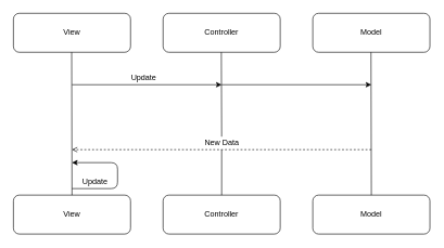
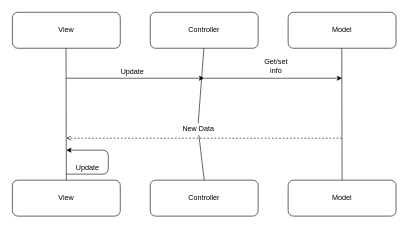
  <mxCell id="0" />
  <mxCell id="1" parent="0" />
  <mxCell id="2" value="View" style="rounded=1;whiteSpace=wrap;html=1;" parent="1" vertex="1"><mxGeometry x="20" y="20" width="180" height="60" as="geometry" /></mxCell>
  <mxCell id="3" value="View" style="rounded=1;whiteSpace=wrap;html=1;" parent="1" vertex="1"><mxGeometry x="20" y="300" width="180" height="60" as="geometry" /></mxCell>
  <mxCell id="4" value="" style="endArrow=none;html=1;exitX=0.5;exitY=0;exitDx=0;exitDy=0;" parent="1" source="3" edge="1"><mxGeometry width="50" height="50" relative="1" as="geometry"><mxPoint x="109.5" y="160" as="sourcePoint" /><mxPoint x="109.5" y="80" as="targetPoint" /></mxGeometry></mxCell>
  <mxCell id="5" value="Controller" style="rounded=1;whiteSpace=wrap;html=1;" parent="1" vertex="1"><mxGeometry x="250" y="20" width="180" height="60" as="geometry" /></mxCell>
  <mxCell id="6" value="Controller" style="rounded=1;whiteSpace=wrap;html=1;" parent="1" vertex="1"><mxGeometry x="250" y="300" width="180" height="60" as="geometry" /></mxCell>
  <mxCell id="7" value="" style="endArrow=none;html=1;exitX=0.5;exitY=0;exitDx=0;exitDy=0;" parent="1" source="16" edge="1"><mxGeometry width="50" height="50" relative="1" as="geometry"><mxPoint x="339.5" y="160" as="sourcePoint" /><mxPoint x="339.5" y="80" as="targetPoint" /></mxGeometry></mxCell>
  <mxCell id="8" value="Model" style="rounded=1;whiteSpace=wrap;html=1;" parent="1" vertex="1"><mxGeometry x="480" y="20" width="180" height="60" as="geometry" /></mxCell>
  <mxCell id="9" value="Model" style="rounded=1;whiteSpace=wrap;html=1;" parent="1" vertex="1"><mxGeometry x="480" y="300" width="180" height="60" as="geometry" /></mxCell>
  <mxCell id="10" value="" style="endArrow=none;html=1;exitX=0.5;exitY=0;exitDx=0;exitDy=0;" parent="1" source="9" edge="1"><mxGeometry width="50" height="50" relative="1" as="geometry"><mxPoint x="569.5" y="160" as="sourcePoint" /><mxPoint x="569.5" y="80" as="targetPoint" /></mxGeometry></mxCell>
  <mxCell id="11" value="" style="endArrow=classic;html=1;" parent="1" edge="1"><mxGeometry width="50" height="50" relative="1" as="geometry"><mxPoint x="110" y="130" as="sourcePoint" /><mxPoint x="340" y="130" as="targetPoint" /></mxGeometry></mxCell>
  <mxCell id="12" value="" style="endArrow=classic;html=1;" parent="1" edge="1"><mxGeometry width="50" height="50" relative="1" as="geometry"><mxPoint x="340" y="130" as="sourcePoint" /><mxPoint x="570" y="130" as="targetPoint" /></mxGeometry></mxCell>
  <mxCell id="13" value="Update" style="text;html=1;align=center;verticalAlign=middle;resizable=0;points=[];autosize=1;" parent="1" vertex="1"><mxGeometry x="195" y="110" width="50" height="20" as="geometry" /></mxCell>
+ <mxCell id="14" value="Get/set info" style="text;html=1;strokeColor=none;fillColor=none;align=center;verticalAlign=middle;whiteSpace=wrap;rounded=0;" parent="1" vertex="1"><mxGeometry x="440" y="100" width="40" height="20" as="geometry" /></mxCell>
  <mxCell id="15" value="" style="html=1;verticalAlign=bottom;labelBackgroundColor=none;endArrow=open;endFill=0;dashed=1;" parent="1" edge="1"><mxGeometry width="160" relative="1" as="geometry"><mxPoint x="570" y="230" as="sourcePoint" /><mxPoint x="110" y="230" as="targetPoint" /></mxGeometry></mxCell>
- <mxCell id="16" value="New Data" style="text;html=1;align=center;verticalAlign=middle;resizable=0;points=[];autosize=1;" parent="1" vertex="1"><mxGeometry x="305" y="210" width="70" height="20" as="geometry" /></mxCell>
+ <mxCell id="16" value="New Data" style="text;html=1;align=center;verticalAlign=middle;resizable=0;points=[];autosize=1;" parent="1" vertex="1"><mxGeometry x="295" y="205" width="70" height="20" as="geometry" /></mxCell>
  <mxCell id="17" value="" style="endArrow=none;html=1;exitX=0.5;exitY=0;exitDx=0;exitDy=0;" parent="1" source="6" target="16" edge="1"><mxGeometry width="50" height="50" relative="1" as="geometry"><mxPoint x="340" y="300" as="sourcePoint" /><mxPoint x="339.5" y="80" as="targetPoint" /></mxGeometry></mxCell>
  <mxCell id="18" value="" style="edgeStyle=segmentEdgeStyle;endArrow=classic;html=1;" parent="1" edge="1"><mxGeometry width="50" height="50" relative="1" as="geometry"><mxPoint x="110" y="290" as="sourcePoint" /><mxPoint x="110" y="250" as="targetPoint" /><Array as="points"><mxPoint x="180" y="290" /><mxPoint x="180" y="250" /><mxPoint x="110" y="250" /></Array></mxGeometry></mxCell>
  <mxCell id="19" value="Update" style="text;html=1;align=center;verticalAlign=middle;resizable=0;points=[];autosize=1;" parent="1" vertex="1"><mxGeometry x="120" y="270" width="50" height="20" as="geometry" /></mxCell>
